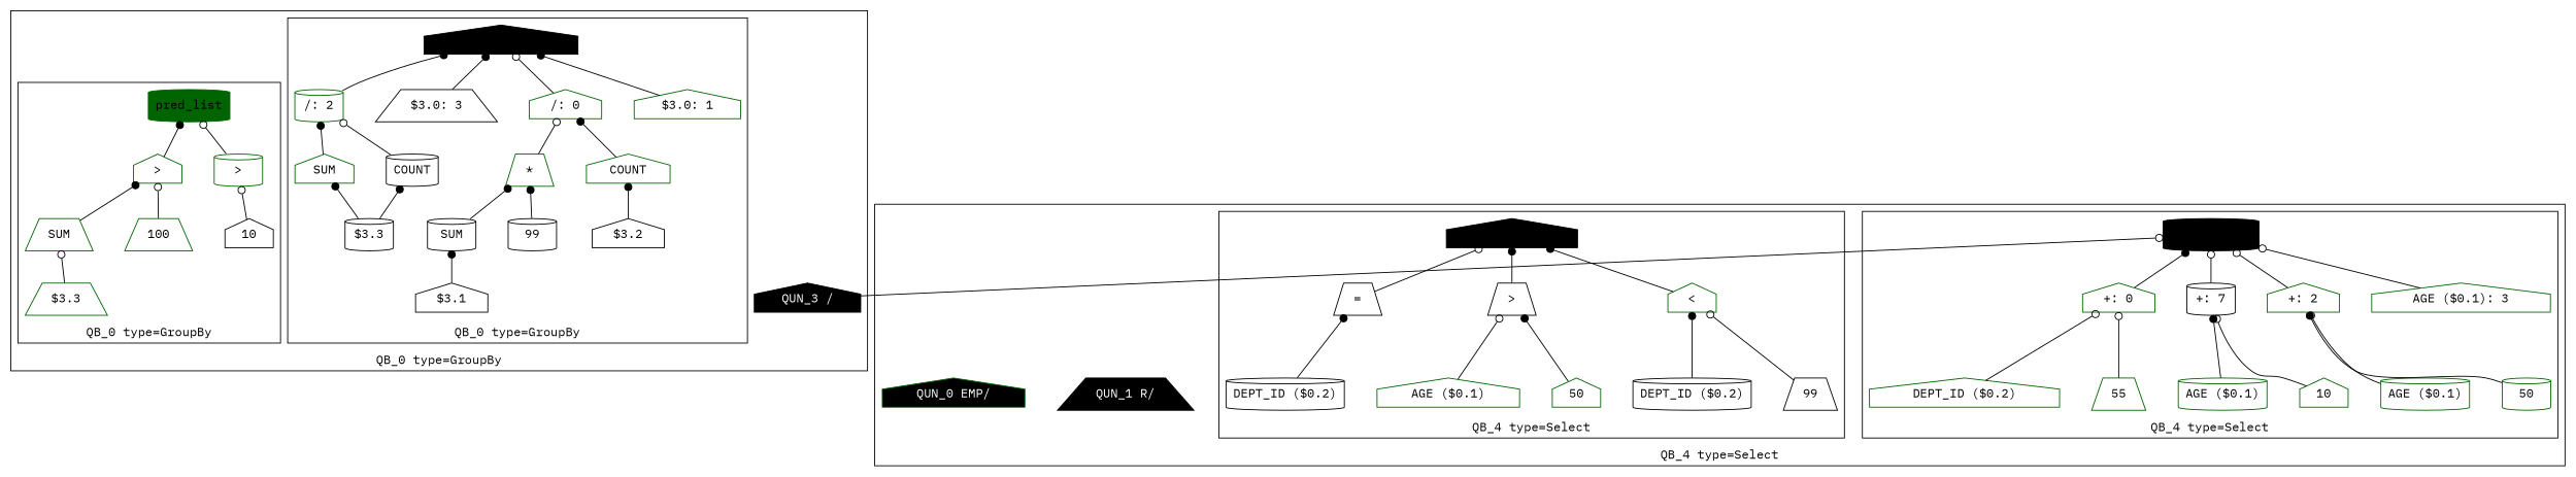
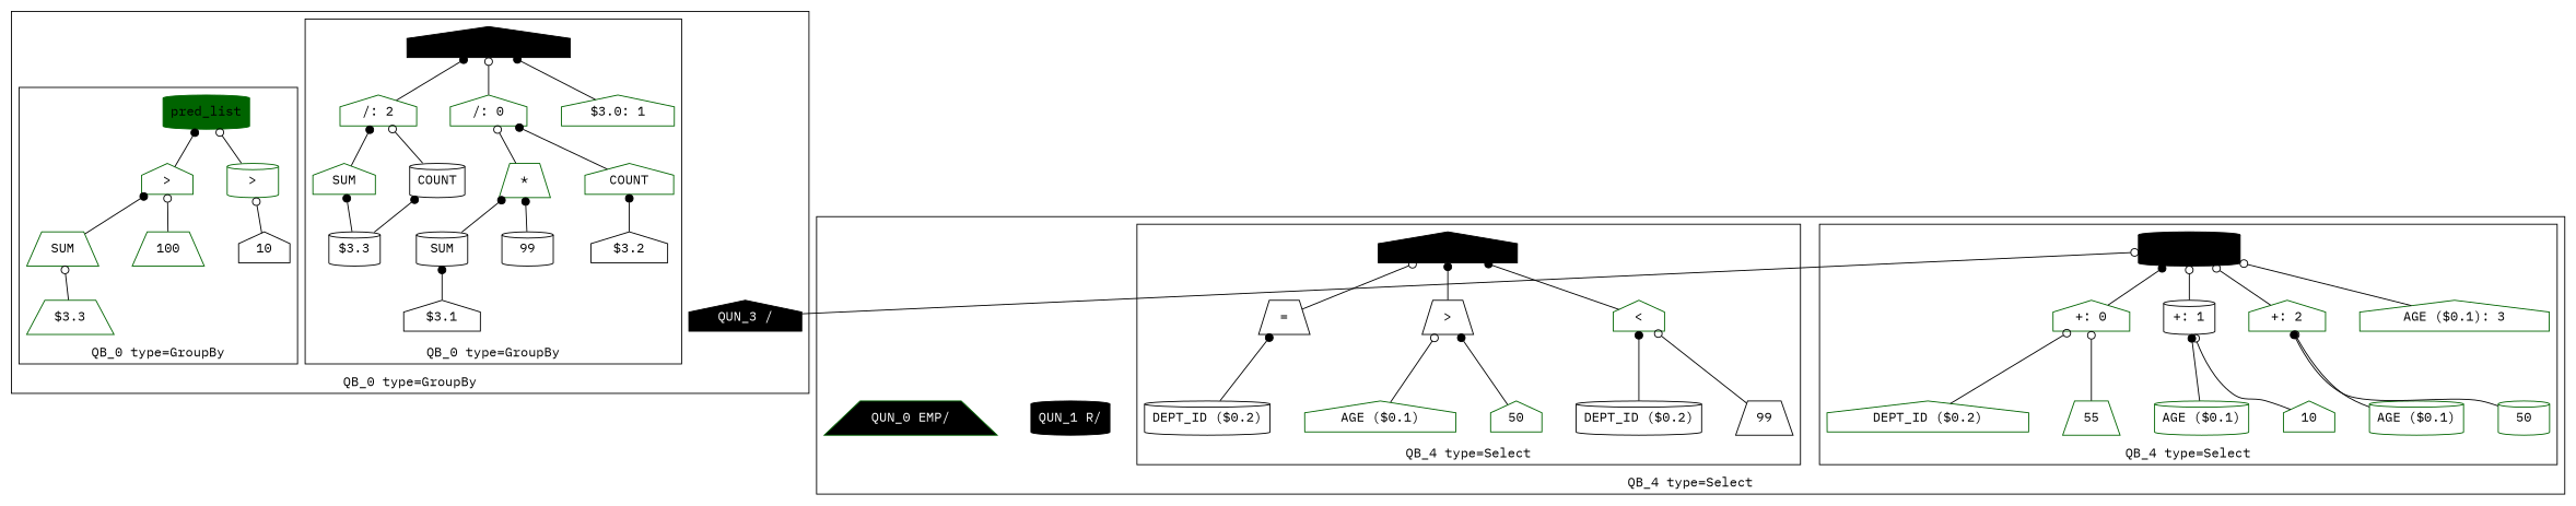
  digraph {
    fontname="IBM Plex Mono"
    nodesep=0.5
    ordering=in
    rankdir=BT
    node [color=darkgreen fontname="IBM Plex Mono" shape=house]
    edge [arrowhead=dot fontname="IBM Plex Mono"]
    n1 [color=black label=select_list style=filled]
    n2 [label="/: 0"]
    n3 [label="*" shape=trapezium]
    n4 [color=black label=SUM shape=cylinder]
    n5 [color=black label="$3.1"]
    n6 [color=black label=99 shape=cylinder]
    n7 [label=COUNT]
    n8 [color=black label="$3.2"]
    n9 [label="$3.0: 1"]
-   n10 [label="/: 2" shape=cylinder]
+   n10 [label="/: 2"]
    n11 [label=SUM]
    n12 [color=black label="$3.3" shape=cylinder]
    n13 [color=black label=COUNT shape=cylinder]
-   n14 [color=black label="$3.0: 3" shape=trapezium]
    n15 [label=">"]
    n16 [label=pred_list shape=cylinder style=filled]
    n17 [label=SUM shape=trapezium]
    n18 [label="$3.3" shape=trapezium]
    n19 [label=100 shape=trapezium]
    n20 [label=">" shape=cylinder]
    n21 [color=black label=10]
    n22 [color=black fillcolor=black fontcolor=white label="QUN_3 /" style=filled]
    n23 [color=black label=select_list shape=cylinder style=filled]
    n24 [label="+: 0"]
    n25 [label="DEPT_ID ($0.2)"]
    n26 [label=55 shape=trapezium]
-   n27 [color=black label="+: 7" shape=cylinder]
+   n27 [color=black label="+: 1" shape=cylinder]
    n28 [label="AGE ($0.1)" shape=cylinder]
    n29 [label=10]
    n30 [label="+: 2"]
    n31 [label="AGE ($0.1)" shape=cylinder]
    n32 [label=50 shape=cylinder]
    n33 [label="AGE ($0.1): 3"]
    n34 [color=black label=">" shape=trapezium]
    n35 [color=black label=pred_list style=filled]
    n36 [label="AGE ($0.1)"]
    n37 [label=50]
    n38 [label="<"]
    n39 [color=black label="DEPT_ID ($0.2)" shape=cylinder]
    n40 [color=black label=99 shape=trapezium]
    n41 [color=black label="=" shape=trapezium]
    n42 [color=black label="DEPT_ID ($0.2)" shape=cylinder]
-   n43 [color=black fillcolor=black fontcolor=white label="QUN_1 R/" shape=trapezium style=filled]
-   n44 [fillcolor=black fontcolor=white label="QUN_0 EMP/" style=filled]
+   n43 [color=black fillcolor=black fontcolor=white label="QUN_1 R/" shape=cylinder style=filled]
+   n44 [fillcolor=black fontcolor=white label="QUN_0 EMP/" shape=trapezium style=filled]
    subgraph cluster_1 {
      label="QB_0 type=GroupBy"
      n22
      subgraph cluster_2 {
        label="QB_0 type=GroupBy"
        n1
        n2
        n3
        n4
        n5
        n6
        n7
        n8
        n9
        n10
        n11
        n12
        n13
-       n14
      }
      subgraph cluster_3 {
        label="QB_0 type=GroupBy"
        n15
        n16
        n17
        n18
        n19
        n20
        n21
      }
    }
    subgraph cluster_4 {
      label="QB_4 type=Select"
      n43
      n44
      subgraph cluster_5 {
        label="QB_4 type=Select"
        n23
        n24
        n25
        n26
        n27
        n28
        n29
        n30
        n31
        n32
        n33
      }
      subgraph cluster_6 {
        label="QB_4 type=Select"
        n34
        n35
        n36
        n37
        n38
        n39
        n40
        n41
        n42
      }
    }
    n2 -> n1 [arrowhead=odot]
    n3 -> n2 [arrowhead=odot]
    n4 -> n3
    n5 -> n4
    n6 -> n3
    n7 -> n2
    n8 -> n7
    n9 -> n1
    n10 -> n1
    n11 -> n10
    n12 -> n11
    n12 -> n13
    n13 -> n10 [arrowhead=odot]
-   n14 -> n1
    n15 -> n16
    n17 -> n15
    n18 -> n17 [arrowhead=odot]
    n19 -> n15 [arrowhead=odot]
    n20 -> n16 [arrowhead=odot]
    n21 -> n20 [arrowhead=odot]
    n22 -> n23 [arrowhead=odot]
    n24 -> n23
    n25 -> n24 [arrowhead=odot]
    n26 -> n24 [arrowhead=odot]
    n27 -> n23 [arrowhead=odot]
    n28 -> n27
    n29 -> n27 [arrowhead=odot]
    n30 -> n23 [arrowhead=odot]
    n31 -> n30 [arrowhead=odot]
    n32 -> n30
    n33 -> n23 [arrowhead=odot]
    n34 -> n35
    n36 -> n34 [arrowhead=odot]
    n37 -> n34
    n38 -> n35
    n39 -> n38
    n40 -> n38 [arrowhead=odot]
    n41 -> n35 [arrowhead=odot]
    n42 -> n41
  }
